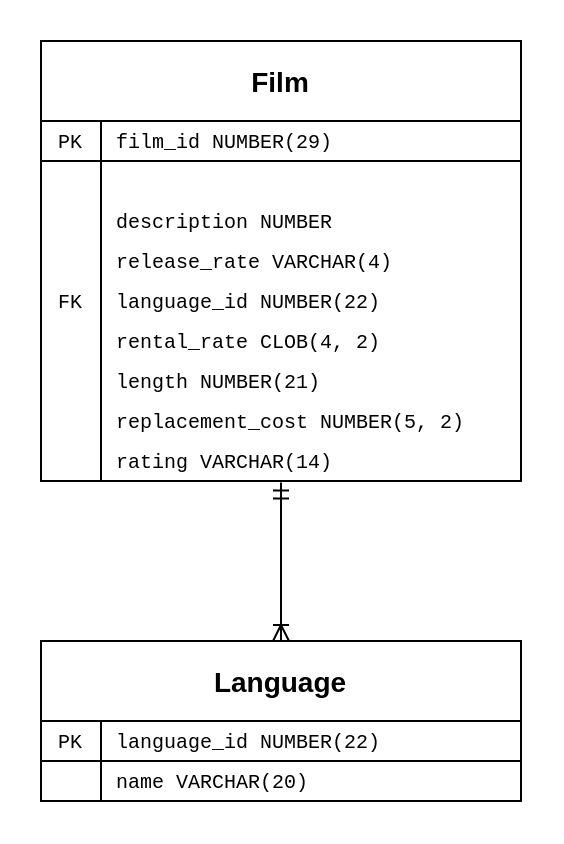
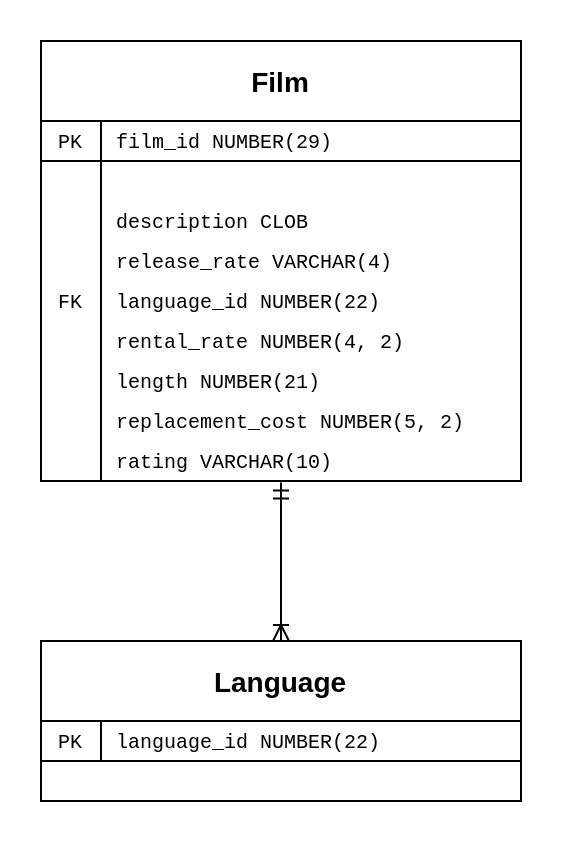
  <mxCell id="0" />
  <mxCell id="1" parent="0" />
  <mxCell id="2" value="Language" style="shape=table;startSize=40;container=1;collapsible=0;childLayout=tableLayout;fixedRows=1;rowLines=0;fontStyle=1;align=center;resizeLast=1;fontSize=14;swimlaneFillColor=none;fontFamily=Helvetica;" parent="1" vertex="1"><mxGeometry x="20" y="320" width="240" height="80" as="geometry"><mxRectangle x="120" y="120" width="80" height="30" as="alternateBounds" /></mxGeometry></mxCell>
  <mxCell id="3" value="" style="shape=partialRectangle;collapsible=0;dropTarget=0;pointerEvents=0;fillColor=none;points=[[0,0.5],[1,0.5]];portConstraint=eastwest;top=0;left=0;right=0;bottom=1;fontSize=10;fontFamily=Courier New;" parent="2" vertex="1"><mxGeometry y="40" width="240" height="20" as="geometry" /></mxCell>
  <mxCell id="4" value="PK" style="shape=partialRectangle;overflow=hidden;connectable=0;fillColor=none;top=0;left=0;bottom=0;right=0;fontStyle=0;fontSize=10;fontFamily=Courier New;" parent="3" vertex="1"><mxGeometry width="30" height="20" as="geometry"><mxRectangle width="30" height="20" as="alternateBounds" /></mxGeometry></mxCell>
  <mxCell id="5" value="language_id NUMBER(22)" style="shape=partialRectangle;overflow=hidden;connectable=0;fillColor=none;top=0;left=0;bottom=0;right=0;align=left;spacingLeft=6;fontStyle=0;fontSize=10;fontFamily=Courier New;" parent="3" vertex="1"><mxGeometry x="30" width="210" height="20" as="geometry"><mxRectangle width="210" height="20" as="alternateBounds" /></mxGeometry></mxCell>
  <mxCell id="6" value="" style="shape=partialRectangle;collapsible=0;dropTarget=0;pointerEvents=0;fillColor=none;points=[[0,0.5],[1,0.5]];portConstraint=eastwest;top=0;left=0;right=0;bottom=0;fontSize=10;fontFamily=Courier New;" parent="2" vertex="1"><mxGeometry y="60" width="240" height="20" as="geometry" /></mxCell>
  <mxCell id="7" value="" style="shape=partialRectangle;overflow=hidden;connectable=0;fillColor=none;top=0;left=0;bottom=0;right=0;fontSize=10;fontFamily=Courier New;" parent="6" vertex="1"><mxGeometry width="30" height="20" as="geometry"><mxRectangle width="30" height="20" as="alternateBounds" /></mxGeometry></mxCell>
- <mxCell id="8" value="name VARCHAR(20)" style="shape=partialRectangle;overflow=hidden;connectable=0;fillColor=none;top=0;left=0;bottom=0;right=0;align=left;spacingLeft=6;fontSize=10;fontStyle=0;fontFamily=Courier New;" parent="6" vertex="1"><mxGeometry x="30" width="210" height="20" as="geometry"><mxRectangle width="210" height="20" as="alternateBounds" /></mxGeometry></mxCell>
  <mxCell id="9" value="Film" style="shape=table;startSize=40;container=1;collapsible=0;childLayout=tableLayout;fixedRows=1;rowLines=0;fontStyle=1;align=center;resizeLast=1;fontSize=14;swimlaneFillColor=none;fontFamily=Helvetica;" parent="1" vertex="1"><mxGeometry x="20" y="20" width="240" height="220" as="geometry"><mxRectangle x="120" y="120" width="80" height="30" as="alternateBounds" /></mxGeometry></mxCell>
  <mxCell id="10" value="" style="shape=partialRectangle;collapsible=0;dropTarget=0;pointerEvents=0;fillColor=none;points=[[0,0.5],[1,0.5]];portConstraint=eastwest;top=0;left=0;right=0;bottom=1;fontSize=10;fontFamily=Courier New;" parent="9" vertex="1"><mxGeometry y="40" width="240" height="20" as="geometry" /></mxCell>
  <mxCell id="11" value="PK" style="shape=partialRectangle;overflow=hidden;connectable=0;fillColor=none;top=0;left=0;bottom=0;right=0;fontStyle=0;fontSize=10;fontFamily=Courier New;" parent="10" vertex="1"><mxGeometry width="30" height="20" as="geometry"><mxRectangle width="30" height="20" as="alternateBounds" /></mxGeometry></mxCell>
  <mxCell id="12" value="film_id NUMBER(29)" style="shape=partialRectangle;overflow=hidden;connectable=0;fillColor=none;top=0;left=0;bottom=0;right=0;align=left;spacingLeft=6;fontStyle=0;fontSize=10;fontFamily=Courier New;" parent="10" vertex="1"><mxGeometry x="30" width="210" height="20" as="geometry"><mxRectangle width="210" height="20" as="alternateBounds" /></mxGeometry></mxCell>
  <mxCell id="13" value="" style="shape=partialRectangle;collapsible=0;dropTarget=0;pointerEvents=0;fillColor=none;points=[[0,0.5],[1,0.5]];portConstraint=eastwest;top=0;left=0;right=0;bottom=0;fontSize=10;fontFamily=Courier New;" parent="9" vertex="1"><mxGeometry y="60" width="240" height="20" as="geometry" /></mxCell>
  <mxCell id="14" value="" style="shape=partialRectangle;overflow=hidden;connectable=0;fillColor=none;top=0;left=0;bottom=0;right=0;fontSize=10;fontFamily=Courier New;" parent="13" vertex="1"><mxGeometry width="30" height="20" as="geometry"><mxRectangle width="30" height="20" as="alternateBounds" /></mxGeometry></mxCell>
  <mxCell id="15" value="" style="shape=tableRow;horizontal=0;startSize=0;swimlaneHead=0;swimlaneBody=0;fillColor=none;collapsible=0;dropTarget=0;points=[[0,0.5],[1,0.5]];portConstraint=eastwest;top=0;left=0;right=0;bottom=0;" parent="9" vertex="1"><mxGeometry y="80" width="240" height="20" as="geometry" /></mxCell>
  <mxCell id="16" value="" style="shape=partialRectangle;connectable=0;fillColor=none;top=0;left=0;bottom=0;right=0;editable=1;overflow=hidden;fontSize=10;fontFamily=Courier New;" parent="15" vertex="1"><mxGeometry width="30" height="20" as="geometry"><mxRectangle width="30" height="20" as="alternateBounds" /></mxGeometry></mxCell>
- <mxCell id="17" value="description NUMBER" style="shape=partialRectangle;connectable=0;fillColor=none;top=0;left=0;bottom=0;right=0;align=left;spacingLeft=6;overflow=hidden;fontSize=10;fontFamily=Courier New;" parent="15" vertex="1"><mxGeometry x="30" width="210" height="20" as="geometry"><mxRectangle width="210" height="20" as="alternateBounds" /></mxGeometry></mxCell>
+ <mxCell id="17" value="description CLOB" style="shape=partialRectangle;connectable=0;fillColor=none;top=0;left=0;bottom=0;right=0;align=left;spacingLeft=6;overflow=hidden;fontSize=10;fontFamily=Courier New;" parent="15" vertex="1"><mxGeometry x="30" width="210" height="20" as="geometry"><mxRectangle width="210" height="20" as="alternateBounds" /></mxGeometry></mxCell>
  <mxCell id="18" value="" style="shape=tableRow;horizontal=0;startSize=0;swimlaneHead=0;swimlaneBody=0;fillColor=none;collapsible=0;dropTarget=0;points=[[0,0.5],[1,0.5]];portConstraint=eastwest;top=0;left=0;right=0;bottom=0;" parent="9" vertex="1"><mxGeometry y="100" width="240" height="20" as="geometry" /></mxCell>
  <mxCell id="19" value="" style="shape=partialRectangle;connectable=0;fillColor=none;top=0;left=0;bottom=0;right=0;editable=1;overflow=hidden;fontSize=10;fontFamily=Courier New;" parent="18" vertex="1"><mxGeometry width="30" height="20" as="geometry"><mxRectangle width="30" height="20" as="alternateBounds" /></mxGeometry></mxCell>
  <mxCell id="20" value="release_rate VARCHAR(4)" style="shape=partialRectangle;connectable=0;fillColor=none;top=0;left=0;bottom=0;right=0;align=left;spacingLeft=6;overflow=hidden;fontSize=10;fontFamily=Courier New;" parent="18" vertex="1"><mxGeometry x="30" width="210" height="20" as="geometry"><mxRectangle width="210" height="20" as="alternateBounds" /></mxGeometry></mxCell>
  <mxCell id="21" value="" style="shape=tableRow;horizontal=0;startSize=0;swimlaneHead=0;swimlaneBody=0;fillColor=none;collapsible=0;dropTarget=0;points=[[0,0.5],[1,0.5]];portConstraint=eastwest;top=0;left=0;right=0;bottom=0;" parent="9" vertex="1"><mxGeometry y="120" width="240" height="20" as="geometry" /></mxCell>
  <mxCell id="22" value="FK" style="shape=partialRectangle;connectable=0;fillColor=none;top=0;left=0;bottom=0;right=0;editable=1;overflow=hidden;fontSize=10;fontFamily=Courier New;" parent="21" vertex="1"><mxGeometry width="30" height="20" as="geometry"><mxRectangle width="30" height="20" as="alternateBounds" /></mxGeometry></mxCell>
  <mxCell id="23" value="language_id NUMBER(22)" style="shape=partialRectangle;connectable=0;fillColor=none;top=0;left=0;bottom=0;right=0;align=left;spacingLeft=6;overflow=hidden;fontSize=10;fontFamily=Courier New;" parent="21" vertex="1"><mxGeometry x="30" width="210" height="20" as="geometry"><mxRectangle width="210" height="20" as="alternateBounds" /></mxGeometry></mxCell>
  <mxCell id="24" value="" style="shape=tableRow;horizontal=0;startSize=0;swimlaneHead=0;swimlaneBody=0;fillColor=none;collapsible=0;dropTarget=0;points=[[0,0.5],[1,0.5]];portConstraint=eastwest;top=0;left=0;right=0;bottom=0;" parent="9" vertex="1"><mxGeometry y="140" width="240" height="20" as="geometry" /></mxCell>
  <mxCell id="25" value="" style="shape=partialRectangle;connectable=0;fillColor=none;top=0;left=0;bottom=0;right=0;editable=1;overflow=hidden;fontSize=10;fontFamily=Courier New;" parent="24" vertex="1"><mxGeometry width="30" height="20" as="geometry"><mxRectangle width="30" height="20" as="alternateBounds" /></mxGeometry></mxCell>
- <mxCell id="26" value="rental_rate CLOB(4, 2)" style="shape=partialRectangle;connectable=0;fillColor=none;top=0;left=0;bottom=0;right=0;align=left;spacingLeft=6;overflow=hidden;fontSize=10;fontFamily=Courier New;" parent="24" vertex="1"><mxGeometry x="30" width="210" height="20" as="geometry"><mxRectangle width="210" height="20" as="alternateBounds" /></mxGeometry></mxCell>
+ <mxCell id="26" value="rental_rate NUMBER(4, 2)" style="shape=partialRectangle;connectable=0;fillColor=none;top=0;left=0;bottom=0;right=0;align=left;spacingLeft=6;overflow=hidden;fontSize=10;fontFamily=Courier New;" parent="24" vertex="1"><mxGeometry x="30" width="210" height="20" as="geometry"><mxRectangle width="210" height="20" as="alternateBounds" /></mxGeometry></mxCell>
  <mxCell id="27" value="" style="shape=tableRow;horizontal=0;startSize=0;swimlaneHead=0;swimlaneBody=0;fillColor=none;collapsible=0;dropTarget=0;points=[[0,0.5],[1,0.5]];portConstraint=eastwest;top=0;left=0;right=0;bottom=0;" parent="9" vertex="1"><mxGeometry y="160" width="240" height="20" as="geometry" /></mxCell>
  <mxCell id="28" value="" style="shape=partialRectangle;connectable=0;fillColor=none;top=0;left=0;bottom=0;right=0;editable=1;overflow=hidden;" parent="27" vertex="1"><mxGeometry width="30" height="20" as="geometry"><mxRectangle width="30" height="20" as="alternateBounds" /></mxGeometry></mxCell>
  <mxCell id="29" value="length NUMBER(21)" style="shape=partialRectangle;connectable=0;fillColor=none;top=0;left=0;bottom=0;right=0;align=left;spacingLeft=6;overflow=hidden;fontSize=10;fontFamily=Courier New;" parent="27" vertex="1"><mxGeometry x="30" width="210" height="20" as="geometry"><mxRectangle width="210" height="20" as="alternateBounds" /></mxGeometry></mxCell>
  <mxCell id="30" value="" style="shape=tableRow;horizontal=0;startSize=0;swimlaneHead=0;swimlaneBody=0;fillColor=none;collapsible=0;dropTarget=0;points=[[0,0.5],[1,0.5]];portConstraint=eastwest;top=0;left=0;right=0;bottom=0;" parent="9" vertex="1"><mxGeometry y="180" width="240" height="20" as="geometry" /></mxCell>
  <mxCell id="31" value="" style="shape=partialRectangle;connectable=0;fillColor=none;top=0;left=0;bottom=0;right=0;editable=1;overflow=hidden;" parent="30" vertex="1"><mxGeometry width="30" height="20" as="geometry"><mxRectangle width="30" height="20" as="alternateBounds" /></mxGeometry></mxCell>
  <mxCell id="32" value="replacement_cost NUMBER(5, 2)" style="shape=partialRectangle;connectable=0;fillColor=none;top=0;left=0;bottom=0;right=0;align=left;spacingLeft=6;overflow=hidden;fontSize=10;fontFamily=Courier New;" parent="30" vertex="1"><mxGeometry x="30" width="210" height="20" as="geometry"><mxRectangle width="210" height="20" as="alternateBounds" /></mxGeometry></mxCell>
  <mxCell id="33" value="" style="shape=tableRow;horizontal=0;startSize=0;swimlaneHead=0;swimlaneBody=0;fillColor=none;collapsible=0;dropTarget=0;points=[[0,0.5],[1,0.5]];portConstraint=eastwest;top=0;left=0;right=0;bottom=0;" parent="9" vertex="1"><mxGeometry y="200" width="240" height="20" as="geometry" /></mxCell>
  <mxCell id="34" value="" style="shape=partialRectangle;connectable=0;fillColor=none;top=0;left=0;bottom=0;right=0;editable=1;overflow=hidden;" parent="33" vertex="1"><mxGeometry width="30" height="20" as="geometry"><mxRectangle width="30" height="20" as="alternateBounds" /></mxGeometry></mxCell>
- <mxCell id="35" value="rating VARCHAR(14)" style="shape=partialRectangle;connectable=0;fillColor=none;top=0;left=0;bottom=0;right=0;align=left;spacingLeft=6;overflow=hidden;fontSize=10;fontFamily=Courier New;" parent="33" vertex="1"><mxGeometry x="30" width="210" height="20" as="geometry"><mxRectangle width="210" height="20" as="alternateBounds" /></mxGeometry></mxCell>
+ <mxCell id="35" value="rating VARCHAR(10)" style="shape=partialRectangle;connectable=0;fillColor=none;top=0;left=0;bottom=0;right=0;align=left;spacingLeft=6;overflow=hidden;fontSize=10;fontFamily=Courier New;" parent="33" vertex="1"><mxGeometry x="30" width="210" height="20" as="geometry"><mxRectangle width="210" height="20" as="alternateBounds" /></mxGeometry></mxCell>
  <mxCell id="36" value="" style="edgeStyle=orthogonalEdgeStyle;fontSize=12;html=1;endArrow=ERoneToMany;startArrow=ERmandOne;rounded=0;entryX=0.5;entryY=0;entryDx=0;entryDy=0;exitX=0.5;exitY=1.035;exitDx=0;exitDy=0;exitPerimeter=0;" parent="1" source="33" target="2" edge="1"><mxGeometry width="100" height="100" relative="1" as="geometry"><mxPoint x="140" y="260" as="sourcePoint" /><mxPoint x="150" y="590" as="targetPoint" /><Array as="points" /></mxGeometry></mxCell>
